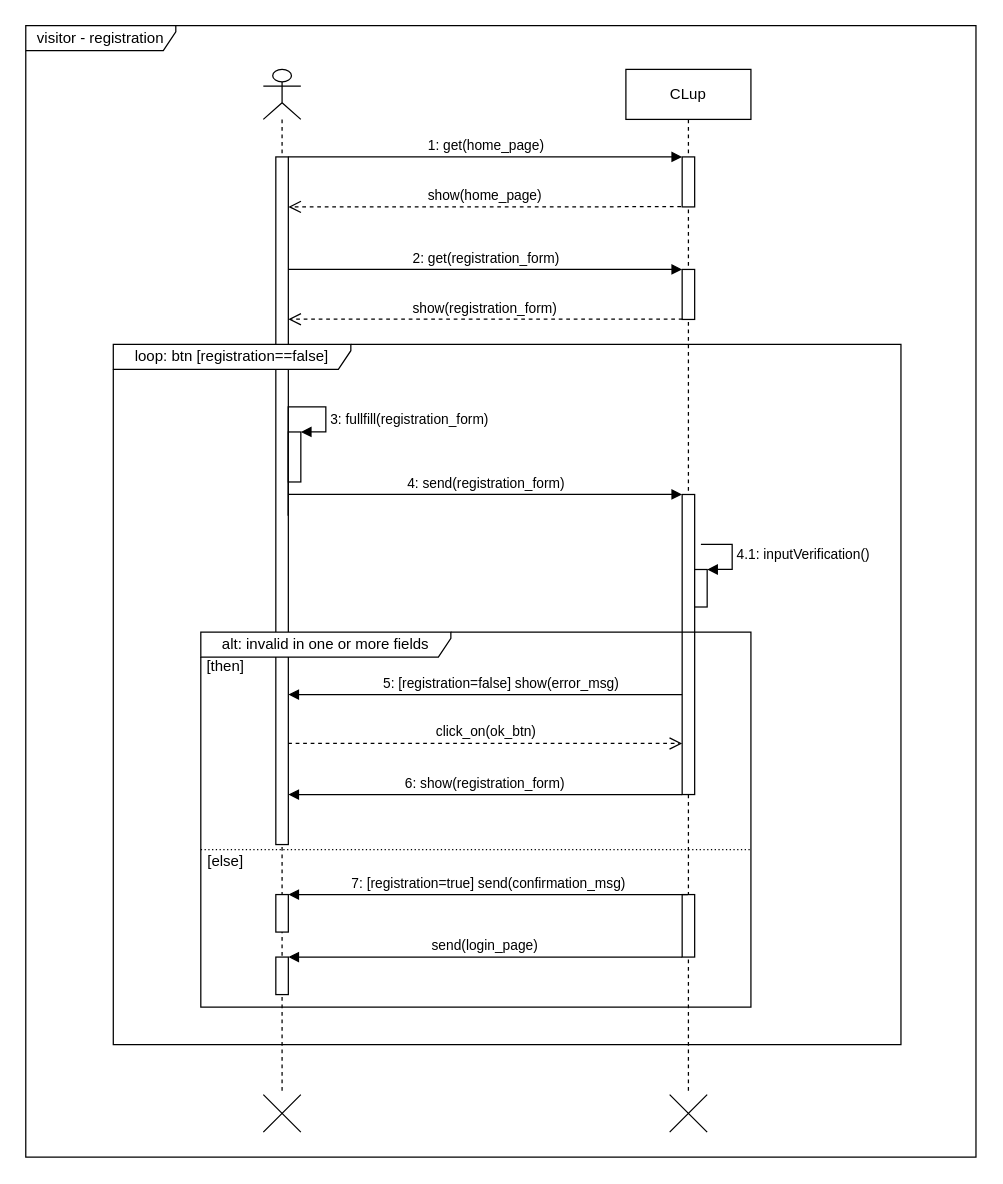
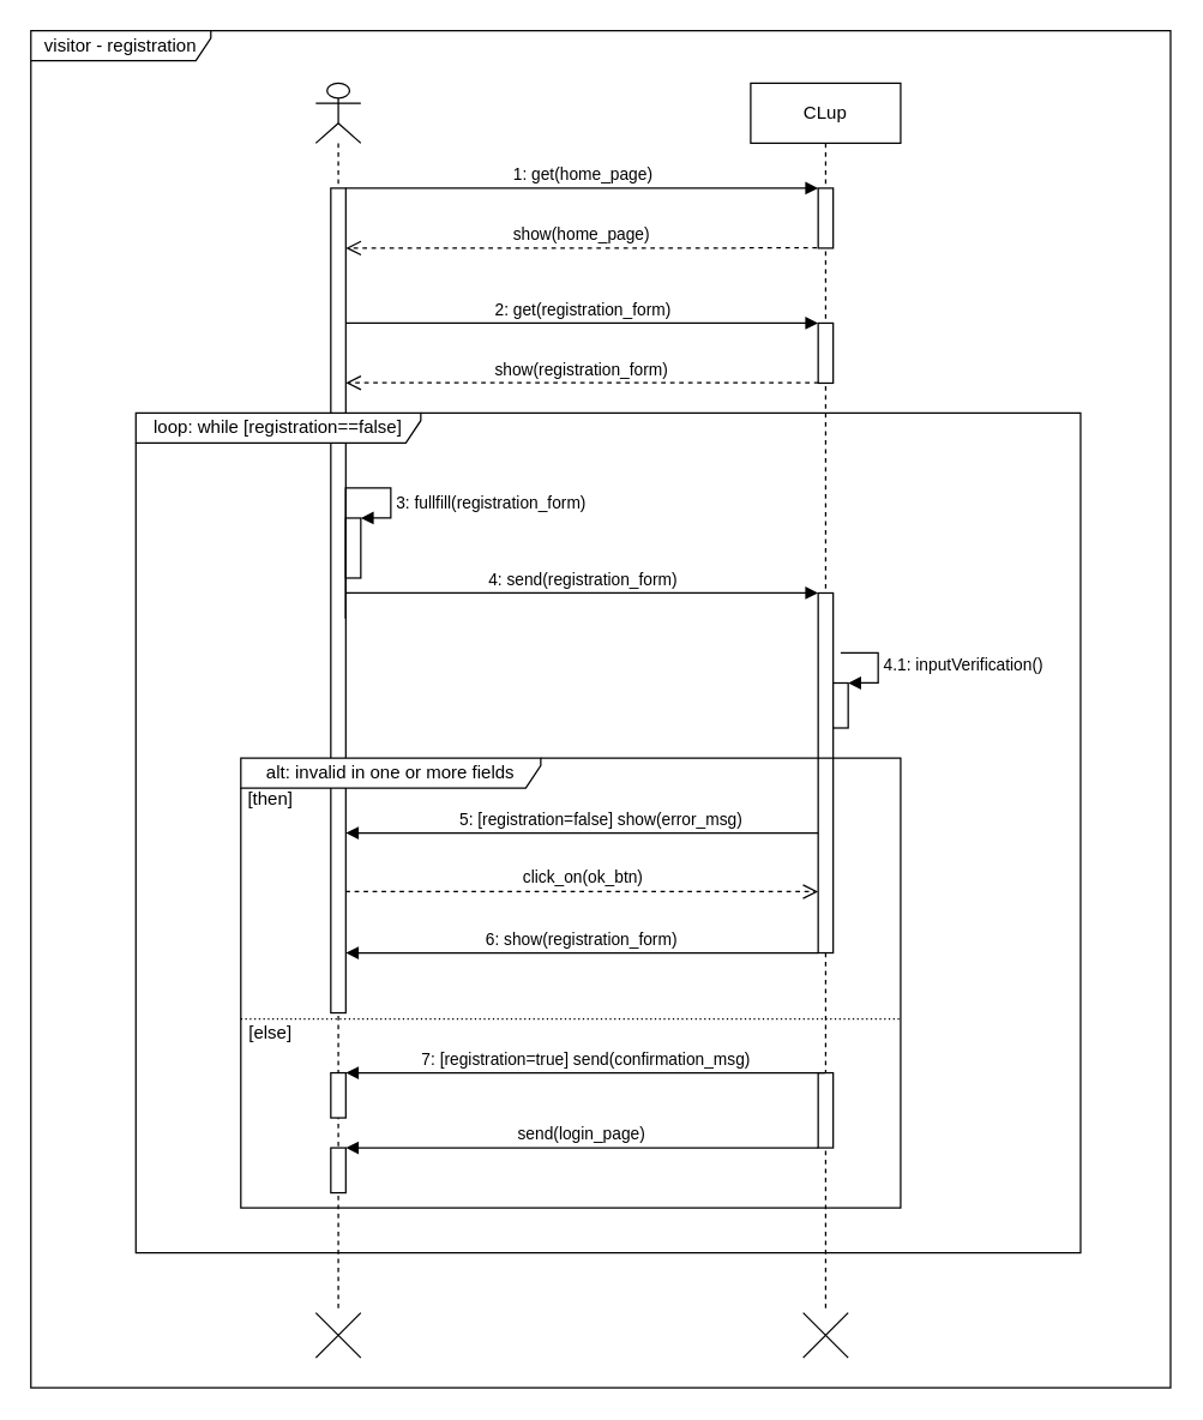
  <mxCell id="0" />
  <mxCell id="1" parent="0" />
  <mxCell id="2" value="visitor - registration" style="shape=umlFrame;whiteSpace=wrap;html=1;rounded=0;shadow=0;glass=0;sketch=0;strokeColor=#000000;width=120;height=20;" parent="1" vertex="1"><mxGeometry x="20" y="20" width="760" height="905" as="geometry" /></mxCell>
  <mxCell id="3" value="" style="shape=umlLifeline;participant=umlActor;perimeter=lifelinePerimeter;whiteSpace=wrap;html=1;container=1;collapsible=0;recursiveResize=0;verticalAlign=top;spacingTop=36;outlineConnect=0;rounded=0;shadow=0;glass=0;sketch=0;strokeColor=#000000;" parent="1" vertex="1"><mxGeometry x="210" y="55" width="30" height="820" as="geometry" /></mxCell>
  <mxCell id="4" value="" style="html=1;points=[];perimeter=orthogonalPerimeter;rounded=0;shadow=0;glass=0;sketch=0;strokeColor=#000000;" parent="3" vertex="1"><mxGeometry x="10" y="70" width="10" height="550" as="geometry" /></mxCell>
  <mxCell id="5" value="" style="html=1;points=[];perimeter=orthogonalPerimeter;rounded=0;shadow=0;glass=0;sketch=0;strokeColor=#000000;" parent="3" vertex="1"><mxGeometry x="20" y="290" width="10" height="40" as="geometry" /></mxCell>
  <mxCell id="6" value="&lt;div&gt;3: fullfill(registration_form)&lt;/div&gt;" style="edgeStyle=orthogonalEdgeStyle;html=1;align=left;spacingLeft=2;endArrow=block;rounded=0;entryX=1;entryY=0;exitX=0.986;exitY=0.522;exitDx=0;exitDy=0;exitPerimeter=0;" parent="3" source="4" target="5" edge="1"><mxGeometry x="0.618" relative="1" as="geometry"><mxPoint x="25" y="270" as="sourcePoint" /><Array as="points"><mxPoint x="20" y="270" /><mxPoint x="50" y="270" /><mxPoint x="50" y="290" /></Array><mxPoint as="offset" /></mxGeometry></mxCell>
  <mxCell id="7" value="" style="html=1;points=[];perimeter=orthogonalPerimeter;rounded=0;shadow=0;glass=0;sketch=0;strokeColor=#000000;" parent="3" vertex="1"><mxGeometry x="10" y="660" width="10" height="30" as="geometry" /></mxCell>
  <mxCell id="8" value="" style="html=1;points=[];perimeter=orthogonalPerimeter;rounded=0;shadow=0;glass=0;sketch=0;strokeColor=#000000;" parent="3" vertex="1"><mxGeometry x="10" y="710" width="10" height="30" as="geometry" /></mxCell>
  <mxCell id="9" value="CLup" style="shape=umlLifeline;perimeter=lifelinePerimeter;whiteSpace=wrap;html=1;container=1;collapsible=0;recursiveResize=0;outlineConnect=0;rounded=0;shadow=0;glass=0;sketch=0;strokeColor=#000000;" parent="1" vertex="1"><mxGeometry x="500" y="55" width="100" height="820" as="geometry" /></mxCell>
  <mxCell id="10" value="" style="html=1;points=[];perimeter=orthogonalPerimeter;rounded=0;shadow=0;glass=0;sketch=0;strokeColor=#000000;" parent="9" vertex="1"><mxGeometry x="45" y="70" width="10" height="40" as="geometry" /></mxCell>
  <mxCell id="11" value="" style="html=1;points=[];perimeter=orthogonalPerimeter;rounded=0;shadow=0;glass=0;sketch=0;strokeColor=#000000;" parent="9" vertex="1"><mxGeometry x="45" y="160" width="10" height="40" as="geometry" /></mxCell>
  <mxCell id="12" value="" style="html=1;points=[];perimeter=orthogonalPerimeter;rounded=0;shadow=0;glass=0;sketch=0;strokeColor=#000000;" parent="9" vertex="1"><mxGeometry x="45" y="340" width="10" height="240" as="geometry" /></mxCell>
  <mxCell id="13" value="" style="html=1;points=[];perimeter=orthogonalPerimeter;rounded=0;shadow=0;glass=0;sketch=0;strokeColor=#000000;" parent="9" vertex="1"><mxGeometry x="55" y="400" width="10" height="30" as="geometry" /></mxCell>
  <mxCell id="14" value="4.1: inputVerification()" style="edgeStyle=orthogonalEdgeStyle;html=1;align=left;spacingLeft=2;endArrow=block;rounded=0;entryX=1;entryY=0;" parent="9" target="13" edge="1"><mxGeometry relative="1" as="geometry"><mxPoint x="60" y="380" as="sourcePoint" /><Array as="points"><mxPoint x="85" y="380" /></Array></mxGeometry></mxCell>
  <mxCell id="15" value="" style="html=1;points=[];perimeter=orthogonalPerimeter;rounded=0;shadow=0;glass=0;sketch=0;strokeColor=#000000;" parent="9" vertex="1"><mxGeometry x="45" y="660" width="10" height="50" as="geometry" /></mxCell>
  <mxCell id="16" value="1: get(home_page)" style="html=1;verticalAlign=bottom;endArrow=block;entryX=0;entryY=0;" parent="1" target="10" edge="1"><mxGeometry relative="1" as="geometry"><mxPoint x="230" y="125" as="sourcePoint" /></mxGeometry></mxCell>
  <mxCell id="17" value="show(home_page)" style="html=1;verticalAlign=bottom;endArrow=open;dashed=1;endSize=8;exitX=-0.086;exitY=0.996;exitDx=0;exitDy=0;exitPerimeter=0;" parent="1" source="10" edge="1"><mxGeometry relative="1" as="geometry"><mxPoint x="230" y="165" as="targetPoint" /></mxGeometry></mxCell>
  <mxCell id="18" value="2: get(registration_form)" style="html=1;verticalAlign=bottom;endArrow=block;entryX=0;entryY=0;" parent="1" source="4" target="11" edge="1"><mxGeometry relative="1" as="geometry"><mxPoint x="475" y="215" as="sourcePoint" /></mxGeometry></mxCell>
  <mxCell id="19" value="show(registration_form)" style="html=1;verticalAlign=bottom;endArrow=open;dashed=1;endSize=8;exitX=0.029;exitY=0.996;exitDx=0;exitDy=0;exitPerimeter=0;" parent="1" source="11" target="4" edge="1"><mxGeometry relative="1" as="geometry"><mxPoint x="475" y="291" as="targetPoint" /></mxGeometry></mxCell>
  <mxCell id="20" value="4: send(registration_form)" style="html=1;verticalAlign=bottom;endArrow=block;entryX=0;entryY=0;" parent="1" source="4" target="12" edge="1"><mxGeometry relative="1" as="geometry"><mxPoint x="260" y="395" as="sourcePoint" /></mxGeometry></mxCell>
  <mxCell id="21" value="[then]" style="text;align=center;fontStyle=0;verticalAlign=middle;spacingLeft=3;spacingRight=3;strokeColor=none;rotatable=0;points=[[0,0.5],[1,0.5]];portConstraint=eastwest;rounded=0;shadow=0;glass=0;sketch=0;" parent="1" vertex="1"><mxGeometry x="160" y="519" width="40" height="26" as="geometry" /></mxCell>
  <mxCell id="22" value="5: [registration=false] show(error_msg)" style="html=1;verticalAlign=bottom;endArrow=block;" parent="1" source="12" target="4" edge="1"><mxGeometry x="-0.079" width="80" relative="1" as="geometry"><mxPoint x="390" y="635" as="sourcePoint" /><mxPoint x="470" y="635" as="targetPoint" /><Array as="points"><mxPoint x="340" y="555" /></Array><mxPoint as="offset" /></mxGeometry></mxCell>
  <mxCell id="23" value="click_on(ok_btn)" style="html=1;verticalAlign=bottom;endArrow=open;dashed=1;endSize=8;exitX=0.986;exitY=0.853;exitDx=0;exitDy=0;exitPerimeter=0;" parent="1" source="4" target="12" edge="1"><mxGeometry relative="1" as="geometry"><mxPoint x="420" y="655" as="sourcePoint" /><mxPoint x="340" y="655" as="targetPoint" /><Array as="points" /></mxGeometry></mxCell>
  <mxCell id="24" value="6: show(registration_form)" style="html=1;verticalAlign=bottom;endArrow=block;" parent="1" source="12" edge="1"><mxGeometry width="80" relative="1" as="geometry"><mxPoint x="510" y="635" as="sourcePoint" /><mxPoint x="230" y="635" as="targetPoint" /></mxGeometry></mxCell>
  <mxCell id="25" value="" style="line;strokeWidth=1;fillColor=none;align=left;verticalAlign=middle;spacingTop=-1;spacingLeft=3;spacingRight=3;rotatable=0;labelPosition=right;points=[];portConstraint=eastwest;rounded=0;shadow=0;glass=0;sketch=0;dashed=1;dashPattern=1 2;" parent="1" vertex="1"><mxGeometry x="160" y="675" width="440" height="8" as="geometry" /></mxCell>
  <mxCell id="26" value="[else]" style="text;align=center;fontStyle=0;verticalAlign=middle;spacingLeft=3;spacingRight=3;strokeColor=none;rotatable=0;points=[[0,0.5],[1,0.5]];portConstraint=eastwest;rounded=0;shadow=0;glass=0;sketch=0;" parent="1" vertex="1"><mxGeometry x="160" y="675" width="40" height="26" as="geometry" /></mxCell>
  <mxCell id="27" value="7: [registration=true] send(confirmation_msg)" style="html=1;verticalAlign=bottom;endArrow=block;entryX=1;entryY=0;" parent="1" source="9" target="7" edge="1"><mxGeometry relative="1" as="geometry"><mxPoint x="350" y="740" as="sourcePoint" /></mxGeometry></mxCell>
  <mxCell id="28" value="send(login_page)" style="html=1;verticalAlign=bottom;endArrow=block;entryX=1;entryY=0;" parent="1" source="15" target="8" edge="1"><mxGeometry relative="1" as="geometry"><mxPoint x="360" y="795" as="sourcePoint" /></mxGeometry></mxCell>
  <mxCell id="29" value="" style="shape=umlDestroy;rounded=0;shadow=0;glass=0;sketch=0;strokeColor=#000000;" parent="1" vertex="1"><mxGeometry x="210" y="875" width="30" height="30" as="geometry" /></mxCell>
  <mxCell id="30" value="" style="shape=umlDestroy;rounded=0;shadow=0;glass=0;sketch=0;strokeColor=#000000;" parent="1" vertex="1"><mxGeometry x="535" y="875" width="30" height="30" as="geometry" /></mxCell>
  <mxCell id="31" value="alt: invalid in one or more fields" style="shape=umlFrame;whiteSpace=wrap;html=1;rounded=0;shadow=0;glass=0;sketch=0;strokeColor=#000000;width=200;height=20;" parent="1" vertex="1"><mxGeometry x="160" y="505" width="440" height="300" as="geometry" /></mxCell>
- <mxCell id="32" value="loop: btn [registration==false]" style="shape=umlFrame;whiteSpace=wrap;html=1;rounded=0;shadow=0;glass=0;sketch=0;strokeColor=#000000;width=190;height=20;" parent="1" vertex="1"><mxGeometry x="90" y="275" width="630" height="560" as="geometry" /></mxCell>
+ <mxCell id="32" value="loop: while [registration==false]" style="shape=umlFrame;whiteSpace=wrap;html=1;rounded=0;shadow=0;glass=0;sketch=0;strokeColor=#000000;width=190;height=20;" parent="1" vertex="1"><mxGeometry x="90" y="275" width="630" height="560" as="geometry" /></mxCell>
